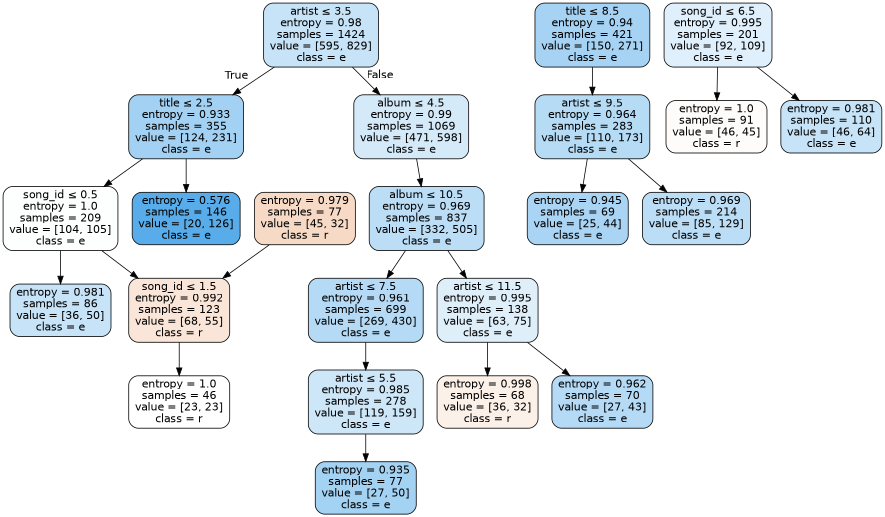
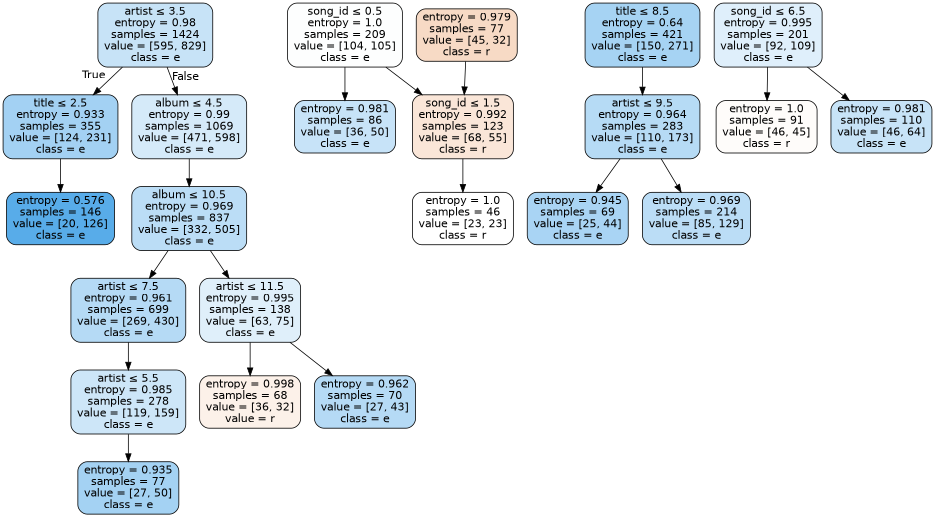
  digraph {
    node [color=black fillcolor="#399de548" fontname=helvetica shape=box style="filled, rounded"]
    edge [fontname=helvetica]
    n1 [label=<artist &le; 3.5<br/>entropy = 0.98<br/>samples = 1424<br/>value = [595, 829]<br/>class = e>]
    n2 [fillcolor="#399de576" label=<title &le; 2.5<br/>entropy = 0.933<br/>samples = 355<br/>value = [124, 231]<br/>class = e>]
    n3 [fillcolor="#399de536" label=<album &le; 4.5<br/>entropy = 0.99<br/>samples = 1069<br/>value = [471, 598]<br/>class = e>]
    n4 [fillcolor="#399de502" label=<song_id &le; 0.5<br/>entropy = 1.0<br/>samples = 209<br/>value = [104, 105]<br/>class = e>]
    n5 [fillcolor="#399de5d7" label=<entropy = 0.576<br/>samples = 146<br/>value = [20, 126]<br/>class = e>]
    n6 [fillcolor="#399de557" label=<album &le; 10.5<br/>entropy = 0.969<br/>samples = 837<br/>value = [332, 505]<br/>class = e>]
    n7 [fillcolor="#399de547" label=<entropy = 0.981<br/>samples = 86<br/>value = [36, 50]<br/>class = e>]
    n8 [fillcolor="#e5813931" label=<song_id &le; 1.5<br/>entropy = 0.992<br/>samples = 123<br/>value = [68, 55]<br/>class = r>]
    n9 [fillcolor="#e5813900" label=<entropy = 1.0<br/>samples = 46<br/>value = [23, 23]<br/>class = r>]
    n10 [fillcolor="#e581394a" label=<entropy = 0.979<br/>samples = 77<br/>value = [45, 32]<br/>class = r>]
    n11 [fillcolor="#399de55f" label=<artist &le; 7.5<br/>entropy = 0.961<br/>samples = 699<br/>value = [269, 430]<br/>class = e>]
    n12 [fillcolor="#399de529" label=<artist &le; 11.5<br/>entropy = 0.995<br/>samples = 138<br/>value = [63, 75]<br/>class = e>]
    n13 [fillcolor="#399de540" label=<artist &le; 5.5<br/>entropy = 0.985<br/>samples = 278<br/>value = [119, 159]<br/>class = e>]
-   n14 [fillcolor="#e581391c" label=<entropy = 0.998<br/>samples = 68<br/>value = [36, 32]<br/>class = r>]
+   n14 [fillcolor="#e581391c" label=<entropy = 0.998<br/>samples = 68<br/>value = [36, 32]<br/>value = r>]
    n15 [fillcolor="#399de55f" label=<entropy = 0.962<br/>samples = 70<br/>value = [27, 43]<br/>class = e>]
    n16 [fillcolor="#399de575" label=<entropy = 0.935<br/>samples = 77<br/>value = [27, 50]<br/>class = e>]
-   n17 [fillcolor="#399de572" label=<title &le; 8.5<br/>entropy = 0.94<br/>samples = 421<br/>value = [150, 271]<br/>class = e>]
+   n17 [fillcolor="#399de572" label=<title &le; 8.5<br/>entropy = 0.64<br/>samples = 421<br/>value = [150, 271]<br/>class = e>]
    n18 [fillcolor="#399de55d" label=<artist &le; 9.5<br/>entropy = 0.964<br/>samples = 283<br/>value = [110, 173]<br/>class = e>]
    n19 [fillcolor="#399de528" label=<song_id &le; 6.5<br/>entropy = 0.995<br/>samples = 201<br/>value = [92, 109]<br/>class = e>]
    n20 [fillcolor="#e5813906" label=<entropy = 1.0<br/>samples = 91<br/>value = [46, 45]<br/>class = r>]
    n21 [label=<entropy = 0.981<br/>samples = 110<br/>value = [46, 64]<br/>class = e>]
    n22 [fillcolor="#399de56e" label=<entropy = 0.945<br/>samples = 69<br/>value = [25, 44]<br/>class = e>]
    n23 [fillcolor="#399de557" label=<entropy = 0.969<br/>samples = 214<br/>value = [85, 129]<br/>class = e>]
    n1 -> n2 [headlabel=True labelangle=45 labeldistance=2.5]
    n1 -> n3 [headlabel=False labelangle=-45 labeldistance=2.5]
-   n2 -> n4
    n2 -> n5
    n3 -> n6
    n4 -> n7
    n4 -> n8
    n6 -> n11
    n6 -> n12
    n8 -> n9
    n10 -> n8
    n11 -> n13
    n12 -> n14
    n12 -> n15
    n13 -> n16
    n17 -> n18
    n18 -> n22
    n18 -> n23
    n19 -> n20
    n19 -> n21
  }
